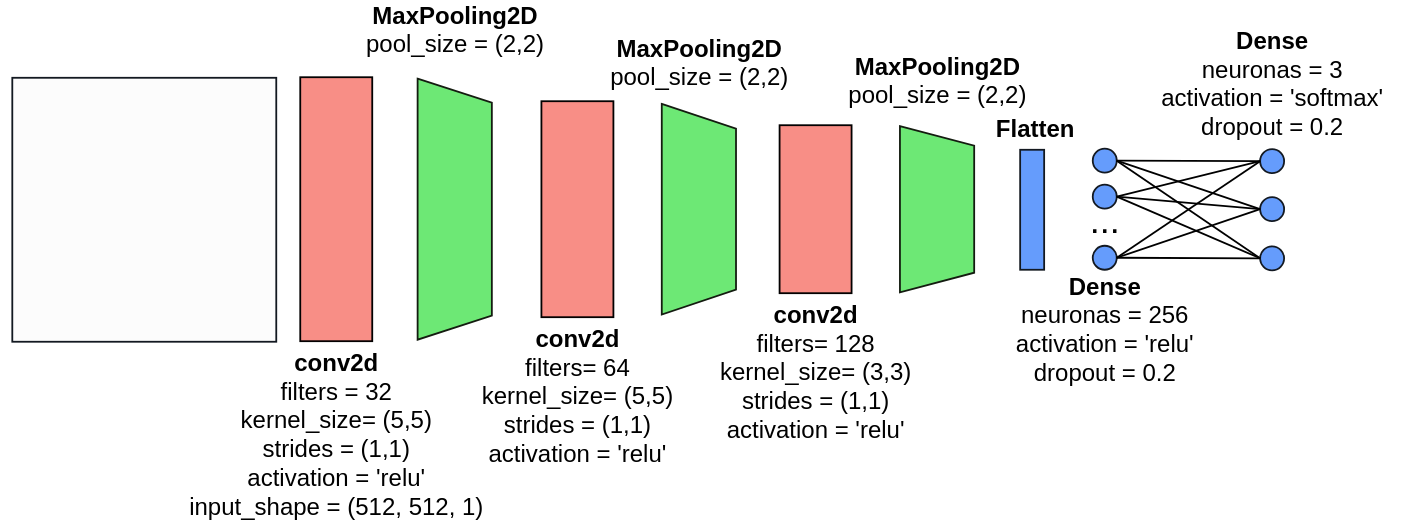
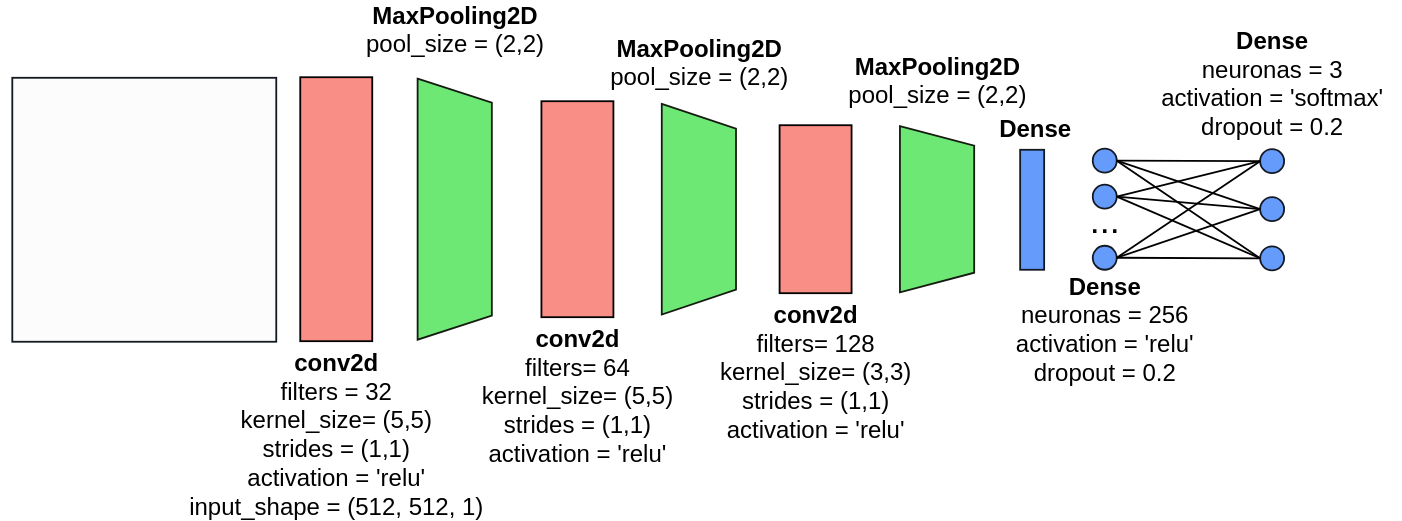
  <mxCell id="0" />
  <mxCell id="1" parent="0" />
  <mxCell id="2" value="" style="rounded=0;whiteSpace=wrap;html=1;fillColor=#F88E86;strokeColor=#030101;strokeWidth=3;" parent="1" vertex="1"><mxGeometry x="500" y="125" width="120" height="440" as="geometry" /></mxCell>
  <mxCell id="3" value="&lt;font style=&quot;font-size: 40px&quot;&gt;&lt;b&gt;conv2d&lt;/b&gt;&lt;br&gt;filters = 32&lt;br&gt;kernel_size= (5,5)&lt;br&gt;strides = (1,1)&lt;br&gt;activation = 'relu'&lt;br&gt;input_shape = (512, 512, 1)&lt;br&gt;&lt;/font&gt;" style="text;html=1;align=center;verticalAlign=middle;resizable=0;points=[];autosize=1;" vertex="1" parent="1"><mxGeometry x="305" y="645" width="510" height="150" as="geometry" /></mxCell>
  <mxCell id="4" value="" style="shape=trapezoid;perimeter=trapezoidPerimeter;whiteSpace=wrap;html=1;rotation=90;strokeWidth=3;fillColor=#6DE875;strokeColor=#141C10;size=0.092;" vertex="1" parent="1"><mxGeometry x="540" y="283.13" width="435" height="123.75" as="geometry" /></mxCell>
  <mxCell id="5" value="&lt;font style=&quot;font-size: 40px&quot;&gt;&lt;b&gt;MaxPooling2D&lt;br&gt;&lt;/b&gt;pool_size = (2,2)&lt;br&gt;&lt;/font&gt;" style="text;html=1;align=center;verticalAlign=middle;resizable=0;points=[];autosize=1;" vertex="1" parent="1"><mxGeometry x="602.5" y="20" width="310" height="50" as="geometry" /></mxCell>
  <mxCell id="6" value="" style="rounded=0;whiteSpace=wrap;html=1;fillColor=#F88E86;strokeColor=#030101;strokeWidth=3;" vertex="1" parent="1"><mxGeometry x="902" y="165" width="120" height="360" as="geometry" /></mxCell>
  <mxCell id="7" value="&lt;font style=&quot;font-size: 40px&quot;&gt;&lt;b&gt;conv2d&lt;/b&gt;&lt;br&gt;filters= 64&lt;br&gt;kernel_size= (5,5)&lt;br&gt;strides = (1,1)&lt;br&gt;activation = 'relu'&lt;br&gt;&lt;br&gt;&lt;/font&gt;" style="text;html=1;align=center;verticalAlign=middle;resizable=0;points=[];autosize=1;" vertex="1" parent="1"><mxGeometry x="797" y="605" width="330" height="150" as="geometry" /></mxCell>
  <mxCell id="8" value="" style="shape=trapezoid;perimeter=trapezoidPerimeter;whiteSpace=wrap;html=1;rotation=90;strokeWidth=3;fillColor=#6DE875;strokeColor=#141C10;size=0.118;" vertex="1" parent="1"><mxGeometry x="989" y="283.13" width="351" height="123.75" as="geometry" /></mxCell>
  <mxCell id="9" value="&lt;font style=&quot;font-size: 40px&quot;&gt;&lt;b&gt;MaxPooling2D&lt;br&gt;&lt;/b&gt;pool_size = (2,2)&lt;br&gt;&lt;/font&gt;" style="text;html=1;align=center;verticalAlign=middle;resizable=0;points=[];autosize=1;" vertex="1" parent="1"><mxGeometry x="1009.5" y="75" width="310" height="50" as="geometry" /></mxCell>
  <mxCell id="10" value="" style="rounded=0;whiteSpace=wrap;html=1;fillColor=#F88E86;strokeColor=#030101;strokeWidth=3;" vertex="1" parent="1"><mxGeometry x="1299" y="205" width="120" height="280" as="geometry" /></mxCell>
  <mxCell id="11" value="&lt;font style=&quot;font-size: 40px&quot;&gt;&lt;b&gt;conv2d&lt;/b&gt;&lt;br&gt;filters= 128&lt;br&gt;kernel_size= (3,3)&lt;br&gt;strides = (1,1)&lt;br&gt;activation = 'relu'&lt;br&gt;&lt;br&gt;&lt;/font&gt;" style="text;html=1;align=center;verticalAlign=middle;resizable=0;points=[];autosize=1;" vertex="1" parent="1"><mxGeometry x="1194" y="565" width="330" height="150" as="geometry" /></mxCell>
  <mxCell id="12" value="" style="shape=trapezoid;perimeter=trapezoidPerimeter;whiteSpace=wrap;html=1;rotation=90;strokeWidth=3;fillColor=#6DE875;strokeColor=#141C10;size=0.118;" vertex="1" parent="1"><mxGeometry x="1423" y="283.13" width="277" height="123.75" as="geometry" /></mxCell>
  <mxCell id="13" value="&lt;font style=&quot;font-size: 40px&quot;&gt;&lt;b&gt;MaxPooling2D&lt;br&gt;&lt;/b&gt;pool_size = (2,2)&lt;br&gt;&lt;/font&gt;" style="text;html=1;align=center;verticalAlign=middle;resizable=0;points=[];autosize=1;" vertex="1" parent="1"><mxGeometry x="1406.5" y="105" width="310" height="50" as="geometry" /></mxCell>
  <mxCell id="14" value="" style="ellipse;whiteSpace=wrap;html=1;aspect=fixed;strokeColor=#131921;strokeWidth=3;fillColor=#659CFC;" vertex="1" parent="1"><mxGeometry x="1821" y="244.06" width="40" height="40" as="geometry" /></mxCell>
  <mxCell id="15" value="" style="ellipse;whiteSpace=wrap;html=1;aspect=fixed;strokeColor=#131921;strokeWidth=3;fillColor=#659CFC;" vertex="1" parent="1"><mxGeometry x="1821" y="304.06" width="40" height="40" as="geometry" /></mxCell>
  <mxCell id="16" value="" style="ellipse;whiteSpace=wrap;html=1;aspect=fixed;strokeColor=#131921;strokeWidth=3;fillColor=#659CFC;" vertex="1" parent="1"><mxGeometry x="1821" y="405.94" width="40" height="40" as="geometry" /></mxCell>
  <mxCell id="17" value="&lt;font style=&quot;font-size: 60px&quot;&gt;...&lt;/font&gt;" style="text;html=1;align=center;verticalAlign=middle;resizable=0;points=[];autosize=1;" vertex="1" parent="1"><mxGeometry x="1806" y="344.06" width="70" height="40" as="geometry" /></mxCell>
  <mxCell id="18" value="" style="rounded=0;whiteSpace=wrap;html=1;strokeColor=#131921;strokeWidth=3;fillColor=#659CFC;" vertex="1" parent="1"><mxGeometry x="1700" y="245.94" width="40" height="200" as="geometry" /></mxCell>
- <mxCell id="19" value="&lt;font style=&quot;font-size: 40px&quot;&gt;&lt;b&gt;Flatten&lt;/b&gt;&lt;br&gt;&lt;/font&gt;" style="text;html=1;align=center;verticalAlign=middle;resizable=0;points=[];autosize=1;" vertex="1" parent="1"><mxGeometry x="1650" y="195" width="150" height="30" as="geometry" /></mxCell>
+ <mxCell id="19" value="&lt;font style=&quot;font-size: 40px&quot;&gt;&lt;b&gt;Dense&lt;/b&gt;&lt;br&gt;&lt;/font&gt;" style="text;html=1;align=center;verticalAlign=middle;resizable=0;points=[];autosize=1;" vertex="1" parent="1"><mxGeometry x="1650" y="195" width="150" height="30" as="geometry" /></mxCell>
  <mxCell id="20" value="" style="whiteSpace=wrap;html=1;aspect=fixed;strokeColor=#131921;strokeWidth=3;fillColor=#FCFCFC;" vertex="1" parent="1"><mxGeometry x="20" y="125.94" width="440" height="440" as="geometry" /></mxCell>
  <mxCell id="21" value="&lt;font style=&quot;font-size: 40px&quot;&gt;&lt;b&gt;Dense&lt;br&gt;&lt;/b&gt;neuronas = 256&lt;br&gt;activation = 'relu'&lt;br&gt;dropout = 0.2&lt;br&gt;&lt;/font&gt;" style="text;html=1;align=center;verticalAlign=middle;resizable=0;points=[];autosize=1;" vertex="1" parent="1"><mxGeometry x="1686" y="495" width="310" height="100" as="geometry" /></mxCell>
  <mxCell id="22" value="" style="ellipse;whiteSpace=wrap;html=1;aspect=fixed;strokeColor=#131921;strokeWidth=3;fillColor=#659CFC;" vertex="1" parent="1"><mxGeometry x="2100" y="244.94" width="40" height="40" as="geometry" /></mxCell>
  <mxCell id="23" value="" style="ellipse;whiteSpace=wrap;html=1;aspect=fixed;strokeColor=#131921;strokeWidth=3;fillColor=#659CFC;" vertex="1" parent="1"><mxGeometry x="2100" y="324.94" width="40" height="40" as="geometry" /></mxCell>
  <mxCell id="24" value="" style="ellipse;whiteSpace=wrap;html=1;aspect=fixed;strokeColor=#131921;strokeWidth=3;fillColor=#659CFC;" vertex="1" parent="1"><mxGeometry x="2100" y="406.82" width="40" height="40" as="geometry" /></mxCell>
  <mxCell id="25" value="" style="endArrow=none;html=1;exitX=1;exitY=0.5;exitDx=0;exitDy=0;strokeWidth=3;entryX=0;entryY=0.5;entryDx=0;entryDy=0;" edge="1" parent="1" source="14" target="22"><mxGeometry width="50" height="50" relative="1" as="geometry"><mxPoint x="1930" y="315" as="sourcePoint" /><mxPoint x="1980" y="265" as="targetPoint" /></mxGeometry></mxCell>
  <mxCell id="26" value="" style="endArrow=none;html=1;exitX=1;exitY=0.5;exitDx=0;exitDy=0;strokeWidth=3;entryX=0;entryY=0.5;entryDx=0;entryDy=0;" edge="1" parent="1" source="14" target="23"><mxGeometry width="50" height="50" relative="1" as="geometry"><mxPoint x="1930" y="315" as="sourcePoint" /><mxPoint x="1980" y="265" as="targetPoint" /></mxGeometry></mxCell>
  <mxCell id="27" value="" style="endArrow=none;html=1;exitX=1;exitY=0.5;exitDx=0;exitDy=0;strokeWidth=3;entryX=0;entryY=0.5;entryDx=0;entryDy=0;" edge="1" parent="1" source="14" target="24"><mxGeometry width="50" height="50" relative="1" as="geometry"><mxPoint x="1930" y="315" as="sourcePoint" /><mxPoint x="1980" y="265" as="targetPoint" /></mxGeometry></mxCell>
  <mxCell id="28" value="" style="endArrow=none;html=1;exitX=1;exitY=0.5;exitDx=0;exitDy=0;strokeWidth=3;entryX=0;entryY=0.5;entryDx=0;entryDy=0;" edge="1" parent="1" source="15" target="24"><mxGeometry width="50" height="50" relative="1" as="geometry"><mxPoint x="1871" y="274.06" as="sourcePoint" /><mxPoint x="2040" y="495" as="targetPoint" /></mxGeometry></mxCell>
  <mxCell id="29" value="" style="endArrow=none;html=1;exitX=1;exitY=0.5;exitDx=0;exitDy=0;strokeWidth=3;entryX=0;entryY=0.5;entryDx=0;entryDy=0;" edge="1" parent="1" source="15" target="23"><mxGeometry width="50" height="50" relative="1" as="geometry"><mxPoint x="1871" y="274.06" as="sourcePoint" /><mxPoint x="2040" y="495" as="targetPoint" /></mxGeometry></mxCell>
  <mxCell id="30" value="" style="endArrow=none;html=1;exitX=1;exitY=0.5;exitDx=0;exitDy=0;strokeWidth=3;entryX=0;entryY=0.5;entryDx=0;entryDy=0;" edge="1" parent="1" source="15" target="22"><mxGeometry width="50" height="50" relative="1" as="geometry"><mxPoint x="1871" y="274.06" as="sourcePoint" /><mxPoint x="2040" y="495" as="targetPoint" /></mxGeometry></mxCell>
  <mxCell id="31" value="" style="endArrow=none;html=1;exitX=1;exitY=0.5;exitDx=0;exitDy=0;strokeWidth=3;entryX=0;entryY=0.5;entryDx=0;entryDy=0;" edge="1" parent="1" source="16" target="24"><mxGeometry width="50" height="50" relative="1" as="geometry"><mxPoint x="1871" y="334.06" as="sourcePoint" /><mxPoint x="2060" y="485" as="targetPoint" /></mxGeometry></mxCell>
  <mxCell id="32" value="" style="endArrow=none;html=1;exitX=1;exitY=0.5;exitDx=0;exitDy=0;strokeWidth=3;entryX=0;entryY=0.5;entryDx=0;entryDy=0;" edge="1" parent="1" source="16" target="23"><mxGeometry width="50" height="50" relative="1" as="geometry"><mxPoint x="1871" y="334.06" as="sourcePoint" /><mxPoint x="2060" y="485" as="targetPoint" /></mxGeometry></mxCell>
  <mxCell id="33" value="" style="endArrow=none;html=1;exitX=1;exitY=0.5;exitDx=0;exitDy=0;strokeWidth=3;entryX=0;entryY=0.5;entryDx=0;entryDy=0;" edge="1" parent="1" source="16" target="22"><mxGeometry width="50" height="50" relative="1" as="geometry"><mxPoint x="1871" y="334.06" as="sourcePoint" /><mxPoint x="2060" y="485" as="targetPoint" /></mxGeometry></mxCell>
  <mxCell id="34" value="&lt;font style=&quot;font-size: 40px&quot;&gt;&lt;b&gt;Dense&lt;br&gt;&lt;/b&gt;neuronas = 3&lt;br&gt;activation = 'softmax'&lt;br&gt;dropout = 0.2&lt;br&gt;&lt;/font&gt;" style="text;html=1;align=center;verticalAlign=middle;resizable=0;points=[];autosize=1;" vertex="1" parent="1"><mxGeometry x="1925" y="85" width="390" height="100" as="geometry" /></mxCell>
